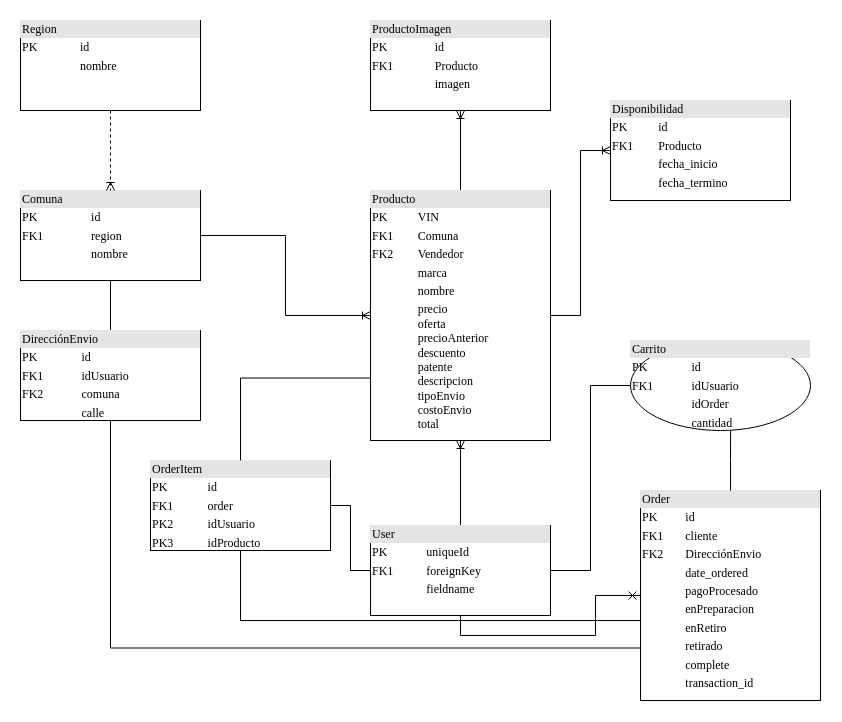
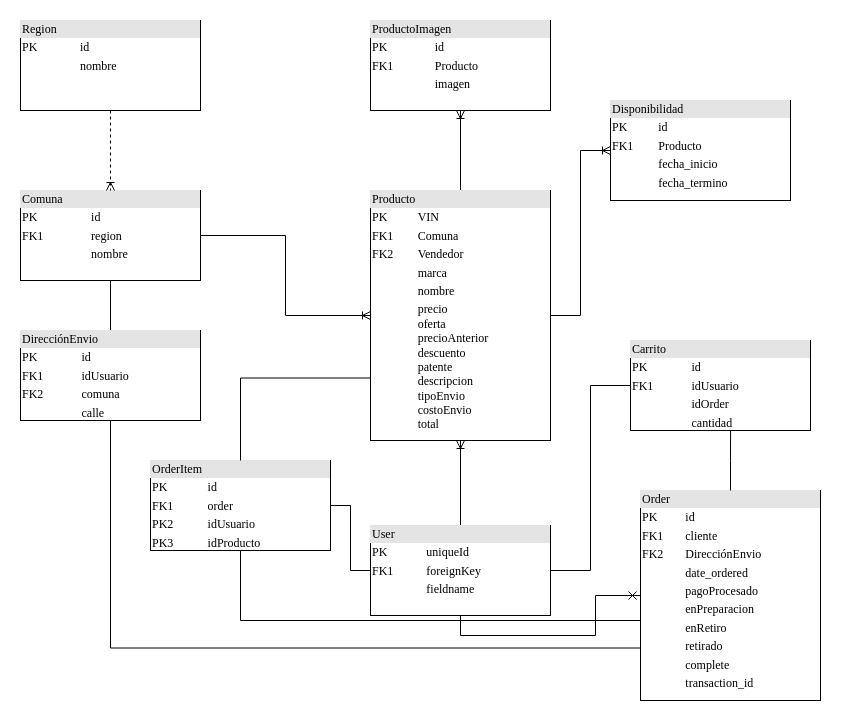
  <mxCell id="0" />
  <mxCell id="1" parent="0" />
  <mxCell id="2" style="edgeStyle=orthogonalEdgeStyle;rounded=0;orthogonalLoop=1;jettySize=auto;html=1;exitX=1;exitY=0.5;exitDx=0;exitDy=0;entryX=0;entryY=0.5;entryDx=0;entryDy=0;endArrow=ERoneToMany;endFill=0;" edge="1" parent="1" source="3" target="7"><mxGeometry relative="1" as="geometry" /></mxCell>
  <mxCell id="3" value="&lt;div style=&quot;box-sizing:border-box;width:100%;background:#e4e4e4;padding:2px;&quot;&gt;Comuna&lt;/div&gt;&lt;table style=&quot;width:100%;font-size:1em;&quot; cellpadding=&quot;2&quot; cellspacing=&quot;0&quot;&gt;&lt;tbody&gt;&lt;tr&gt;&lt;td&gt;PK&lt;/td&gt;&lt;td&gt;id&lt;/td&gt;&lt;/tr&gt;&lt;tr&gt;&lt;td&gt;FK1&lt;/td&gt;&lt;td&gt;region&lt;/td&gt;&lt;/tr&gt;&lt;tr&gt;&lt;td&gt;&lt;/td&gt;&lt;td&gt;nombre&lt;/td&gt;&lt;/tr&gt;&lt;/tbody&gt;&lt;/table&gt;" style="verticalAlign=top;align=left;overflow=fill;html=1;rounded=0;shadow=0;comic=0;labelBackgroundColor=none;strokeWidth=1;fontFamily=Verdana;fontSize=12" vertex="1" parent="1"><mxGeometry x="20" y="190" width="180" height="90" as="geometry" /></mxCell>
  <mxCell id="4" value="" style="edgeStyle=orthogonalEdgeStyle;rounded=0;orthogonalLoop=1;jettySize=auto;html=1;endArrow=ERoneToMany;endFill=0;dashed=1;" edge="1" parent="1" source="5" target="3"><mxGeometry relative="1" as="geometry" /></mxCell>
  <mxCell id="5" value="&lt;div style=&quot;box-sizing:border-box;width:100%;background:#e4e4e4;padding:2px;&quot;&gt;Region&lt;/div&gt;&lt;table style=&quot;width:100%;font-size:1em;&quot; cellpadding=&quot;2&quot; cellspacing=&quot;0&quot;&gt;&lt;tbody&gt;&lt;tr&gt;&lt;td&gt;PK&lt;/td&gt;&lt;td&gt;id&lt;/td&gt;&lt;/tr&gt;&lt;tr&gt;&lt;td&gt;&lt;br&gt;&lt;/td&gt;&lt;td&gt;nombre&lt;/td&gt;&lt;/tr&gt;&lt;tr&gt;&lt;td&gt;&lt;/td&gt;&lt;td&gt;&lt;br&gt;&lt;/td&gt;&lt;/tr&gt;&lt;/tbody&gt;&lt;/table&gt;" style="verticalAlign=top;align=left;overflow=fill;html=1;rounded=0;shadow=0;comic=0;labelBackgroundColor=none;strokeWidth=1;fontFamily=Verdana;fontSize=12" vertex="1" parent="1"><mxGeometry x="20" y="20" width="180" height="90" as="geometry" /></mxCell>
  <mxCell id="6" value="" style="edgeStyle=orthogonalEdgeStyle;rounded=0;orthogonalLoop=1;jettySize=auto;html=1;endArrow=ERoneToMany;endFill=0;" edge="1" parent="1" source="7" target="8"><mxGeometry relative="1" as="geometry" /></mxCell>
  <mxCell id="7" value="&lt;div style=&quot;box-sizing:border-box;width:100%;background:#e4e4e4;padding:2px;&quot;&gt;Producto&lt;/div&gt;&lt;table style=&quot;width:100%;font-size:1em;&quot; cellpadding=&quot;2&quot; cellspacing=&quot;0&quot;&gt;&lt;tbody&gt;&lt;tr&gt;&lt;td&gt;PK&lt;/td&gt;&lt;td&gt;VIN&lt;/td&gt;&lt;/tr&gt;&lt;tr&gt;&lt;td&gt;FK1&lt;/td&gt;&lt;td&gt;Comuna&lt;/td&gt;&lt;/tr&gt;&lt;tr&gt;&lt;td&gt;FK2&lt;/td&gt;&lt;td&gt;Vendedor&lt;/td&gt;&lt;/tr&gt;&lt;tr&gt;&lt;td&gt;&lt;br&gt;&lt;/td&gt;&lt;td&gt;marca&lt;/td&gt;&lt;/tr&gt;&lt;tr&gt;&lt;td&gt;&lt;br&gt;&lt;/td&gt;&lt;td&gt;nombre&lt;/td&gt;&lt;/tr&gt;&lt;tr&gt;&lt;td&gt;&lt;br&gt;&lt;/td&gt;&lt;td&gt;precio&lt;br&gt;oferta&lt;br&gt;precioAnterior&lt;br&gt;descuento&lt;br&gt;patente&lt;br&gt;descripcion&lt;br&gt;tipoEnvio&lt;br&gt;costoEnvio&lt;br&gt;total&lt;br&gt;&lt;/td&gt;&lt;/tr&gt;&lt;/tbody&gt;&lt;/table&gt;" style="verticalAlign=top;align=left;overflow=fill;html=1;rounded=0;shadow=0;comic=0;labelBackgroundColor=none;strokeWidth=1;fontFamily=Verdana;fontSize=12" vertex="1" parent="1"><mxGeometry x="370" y="190" width="180" height="250" as="geometry" /></mxCell>
  <mxCell id="8" value="&lt;div style=&quot;box-sizing:border-box;width:100%;background:#e4e4e4;padding:2px;&quot;&gt;ProductoImagen&lt;/div&gt;&lt;table style=&quot;width:100%;font-size:1em;&quot; cellpadding=&quot;2&quot; cellspacing=&quot;0&quot;&gt;&lt;tbody&gt;&lt;tr&gt;&lt;td&gt;PK&lt;/td&gt;&lt;td&gt;id&lt;/td&gt;&lt;/tr&gt;&lt;tr&gt;&lt;td&gt;FK1&lt;/td&gt;&lt;td&gt;Producto&lt;/td&gt;&lt;/tr&gt;&lt;tr&gt;&lt;td&gt;&lt;/td&gt;&lt;td&gt;imagen&lt;/td&gt;&lt;/tr&gt;&lt;/tbody&gt;&lt;/table&gt;" style="verticalAlign=top;align=left;overflow=fill;html=1;rounded=0;shadow=0;comic=0;labelBackgroundColor=none;strokeWidth=1;fontFamily=Verdana;fontSize=12" vertex="1" parent="1"><mxGeometry x="370" y="20" width="180" height="90" as="geometry" /></mxCell>
  <mxCell id="9" value="" style="edgeStyle=orthogonalEdgeStyle;rounded=0;orthogonalLoop=1;jettySize=auto;html=1;endArrow=none;endFill=0;startArrow=ERoneToMany;startFill=0;" edge="1" parent="1" source="10" target="7"><mxGeometry relative="1" as="geometry" /></mxCell>
  <mxCell id="10" value="&lt;div style=&quot;box-sizing:border-box;width:100%;background:#e4e4e4;padding:2px;&quot;&gt;Disponibilidad&lt;/div&gt;&lt;table style=&quot;width:100%;font-size:1em;&quot; cellpadding=&quot;2&quot; cellspacing=&quot;0&quot;&gt;&lt;tbody&gt;&lt;tr&gt;&lt;td&gt;PK&lt;/td&gt;&lt;td&gt;id&lt;/td&gt;&lt;/tr&gt;&lt;tr&gt;&lt;td&gt;FK1&lt;/td&gt;&lt;td&gt;Producto&lt;/td&gt;&lt;/tr&gt;&lt;tr&gt;&lt;td&gt;&lt;/td&gt;&lt;td&gt;fecha_inicio&lt;/td&gt;&lt;/tr&gt;&lt;tr&gt;&lt;td&gt;&lt;br&gt;&lt;/td&gt;&lt;td&gt;fecha_termino&lt;/td&gt;&lt;/tr&gt;&lt;/tbody&gt;&lt;/table&gt;" style="verticalAlign=top;align=left;overflow=fill;html=1;rounded=0;shadow=0;comic=0;labelBackgroundColor=none;strokeWidth=1;fontFamily=Verdana;fontSize=12" vertex="1" parent="1"><mxGeometry x="610" y="100" width="180" height="100" as="geometry" /></mxCell>
- <mxCell id="11" value="&lt;div style=&quot;box-sizing:border-box;width:100%;background:#e4e4e4;padding:2px;&quot;&gt;Carrito&lt;/div&gt;&lt;table style=&quot;width:100%;font-size:1em;&quot; cellpadding=&quot;2&quot; cellspacing=&quot;0&quot;&gt;&lt;tbody&gt;&lt;tr&gt;&lt;td&gt;PK&lt;/td&gt;&lt;td&gt;id&lt;/td&gt;&lt;/tr&gt;&lt;tr&gt;&lt;td&gt;FK1&lt;/td&gt;&lt;td&gt;idUsuario&lt;/td&gt;&lt;/tr&gt;&lt;tr&gt;&lt;td&gt;&lt;/td&gt;&lt;td&gt;idOrder&lt;/td&gt;&lt;/tr&gt;&lt;tr&gt;&lt;td&gt;&lt;br&gt;&lt;/td&gt;&lt;td&gt;cantidad&lt;/td&gt;&lt;/tr&gt;&lt;/tbody&gt;&lt;/table&gt;" style="ellipse;verticalAlign=top;align=left;overflow=fill;html=1;shadow=0;comic=0;labelBackgroundColor=none;strokeWidth=1;fontFamily=Verdana;fontSize=12;" vertex="1" parent="1"><mxGeometry x="630" y="340" width="180" height="90" as="geometry" /></mxCell>
+ <mxCell id="11" value="&lt;div style=&quot;box-sizing:border-box;width:100%;background:#e4e4e4;padding:2px;&quot;&gt;Carrito&lt;/div&gt;&lt;table style=&quot;width:100%;font-size:1em;&quot; cellpadding=&quot;2&quot; cellspacing=&quot;0&quot;&gt;&lt;tbody&gt;&lt;tr&gt;&lt;td&gt;PK&lt;/td&gt;&lt;td&gt;id&lt;/td&gt;&lt;/tr&gt;&lt;tr&gt;&lt;td&gt;FK1&lt;/td&gt;&lt;td&gt;idUsuario&lt;/td&gt;&lt;/tr&gt;&lt;tr&gt;&lt;td&gt;&lt;/td&gt;&lt;td&gt;idOrder&lt;/td&gt;&lt;/tr&gt;&lt;tr&gt;&lt;td&gt;&lt;br&gt;&lt;/td&gt;&lt;td&gt;cantidad&lt;/td&gt;&lt;/tr&gt;&lt;/tbody&gt;&lt;/table&gt;" style="verticalAlign=top;align=left;overflow=fill;html=1;rounded=0;shadow=0;comic=0;labelBackgroundColor=none;strokeWidth=1;fontFamily=Verdana;fontSize=12" vertex="1" parent="1"><mxGeometry x="630" y="340" width="180" height="90" as="geometry" /></mxCell>
  <mxCell id="12" value="" style="edgeStyle=orthogonalEdgeStyle;rounded=0;orthogonalLoop=1;jettySize=auto;html=1;endArrow=none;endFill=0;" edge="1" parent="1" source="13" target="3"><mxGeometry relative="1" as="geometry" /></mxCell>
  <mxCell id="13" value="&lt;div style=&quot;box-sizing:border-box;width:100%;background:#e4e4e4;padding:2px;&quot;&gt;DirecciónEnvio&lt;/div&gt;&lt;table style=&quot;width:100%;font-size:1em;&quot; cellpadding=&quot;2&quot; cellspacing=&quot;0&quot;&gt;&lt;tbody&gt;&lt;tr&gt;&lt;td&gt;PK&lt;/td&gt;&lt;td&gt;id&lt;/td&gt;&lt;/tr&gt;&lt;tr&gt;&lt;td&gt;FK1&lt;/td&gt;&lt;td&gt;idUsuario&lt;/td&gt;&lt;/tr&gt;&lt;tr&gt;&lt;td&gt;FK2&lt;/td&gt;&lt;td&gt;comuna&lt;/td&gt;&lt;/tr&gt;&lt;tr&gt;&lt;td&gt;&lt;/td&gt;&lt;td&gt;calle&lt;/td&gt;&lt;/tr&gt;&lt;/tbody&gt;&lt;/table&gt;" style="verticalAlign=top;align=left;overflow=fill;html=1;rounded=0;shadow=0;comic=0;labelBackgroundColor=none;strokeWidth=1;fontFamily=Verdana;fontSize=12" vertex="1" parent="1"><mxGeometry x="20" y="330" width="180" height="90" as="geometry" /></mxCell>
  <mxCell id="14" style="edgeStyle=orthogonalEdgeStyle;rounded=0;orthogonalLoop=1;jettySize=auto;html=1;exitX=0;exitY=0.75;exitDx=0;exitDy=0;entryX=0.5;entryY=1;entryDx=0;entryDy=0;endArrow=none;endFill=0;" edge="1" parent="1" source="15" target="13"><mxGeometry relative="1" as="geometry" /></mxCell>
  <mxCell id="15" value="&lt;div style=&quot;box-sizing:border-box;width:100%;background:#e4e4e4;padding:2px;&quot;&gt;Order&lt;/div&gt;&lt;table style=&quot;width:100%;font-size:1em;&quot; cellpadding=&quot;2&quot; cellspacing=&quot;0&quot;&gt;&lt;tbody&gt;&lt;tr&gt;&lt;td&gt;PK&lt;/td&gt;&lt;td&gt;id&lt;/td&gt;&lt;/tr&gt;&lt;tr&gt;&lt;td&gt;FK1&lt;/td&gt;&lt;td&gt;cliente&lt;/td&gt;&lt;/tr&gt;&lt;tr&gt;&lt;td&gt;FK2&lt;/td&gt;&lt;td&gt;DirecciónEnvio&lt;/td&gt;&lt;/tr&gt;&lt;tr&gt;&lt;td&gt;&lt;br&gt;&lt;/td&gt;&lt;td&gt;date_ordered&lt;/td&gt;&lt;/tr&gt;&lt;tr&gt;&lt;td&gt;&lt;br&gt;&lt;/td&gt;&lt;td&gt;pagoProcesado&lt;/td&gt;&lt;/tr&gt;&lt;tr&gt;&lt;td&gt;&lt;br&gt;&lt;/td&gt;&lt;td&gt;enPreparacion&lt;/td&gt;&lt;/tr&gt;&lt;tr&gt;&lt;td&gt;&lt;br&gt;&lt;/td&gt;&lt;td&gt;enRetiro&lt;/td&gt;&lt;/tr&gt;&lt;tr&gt;&lt;td&gt;&lt;br&gt;&lt;/td&gt;&lt;td&gt;retirado&lt;/td&gt;&lt;/tr&gt;&lt;tr&gt;&lt;td&gt;&lt;br&gt;&lt;/td&gt;&lt;td&gt;complete&lt;/td&gt;&lt;/tr&gt;&lt;tr&gt;&lt;td&gt;&lt;br&gt;&lt;/td&gt;&lt;td&gt;transaction_id&lt;/td&gt;&lt;/tr&gt;&lt;/tbody&gt;&lt;/table&gt;" style="verticalAlign=top;align=left;overflow=fill;html=1;rounded=0;shadow=0;comic=0;labelBackgroundColor=none;strokeWidth=1;fontFamily=Verdana;fontSize=12" vertex="1" parent="1"><mxGeometry x="640" y="490" width="180" height="210" as="geometry" /></mxCell>
  <mxCell id="16" value="" style="edgeStyle=orthogonalEdgeStyle;rounded=0;orthogonalLoop=1;jettySize=auto;html=1;endArrow=none;endFill=0;exitX=0.5;exitY=1;exitDx=0;exitDy=0;" edge="1" parent="1" source="18" target="15"><mxGeometry relative="1" as="geometry"><Array as="points"><mxPoint x="240" y="620" /></Array></mxGeometry></mxCell>
  <mxCell id="17" value="" style="edgeStyle=orthogonalEdgeStyle;rounded=0;orthogonalLoop=1;jettySize=auto;html=1;endArrow=none;endFill=0;" edge="1" parent="1" source="18" target="22"><mxGeometry relative="1" as="geometry" /></mxCell>
  <mxCell id="18" value="&lt;div style=&quot;box-sizing:border-box;width:100%;background:#e4e4e4;padding:2px;&quot;&gt;OrderItem&lt;/div&gt;&lt;table style=&quot;width:100%;font-size:1em;&quot; cellpadding=&quot;2&quot; cellspacing=&quot;0&quot;&gt;&lt;tbody&gt;&lt;tr&gt;&lt;td&gt;PK&lt;/td&gt;&lt;td&gt;id&lt;/td&gt;&lt;/tr&gt;&lt;tr&gt;&lt;td&gt;FK1&lt;/td&gt;&lt;td&gt;order&lt;/td&gt;&lt;/tr&gt;&lt;tr&gt;&lt;td&gt;PK2&lt;/td&gt;&lt;td&gt;idUsuario&lt;/td&gt;&lt;/tr&gt;&lt;tr&gt;&lt;td&gt;PK3&lt;/td&gt;&lt;td&gt;idProducto&lt;/td&gt;&lt;/tr&gt;&lt;tr&gt;&lt;td&gt;&lt;br&gt;&lt;/td&gt;&lt;td&gt;cantidad&lt;/td&gt;&lt;/tr&gt;&lt;/tbody&gt;&lt;/table&gt;" style="verticalAlign=top;align=left;overflow=fill;html=1;rounded=0;shadow=0;comic=0;labelBackgroundColor=none;strokeWidth=1;fontFamily=Verdana;fontSize=12" vertex="1" parent="1"><mxGeometry x="150" y="460" width="180" height="90" as="geometry" /></mxCell>
  <mxCell id="19" value="" style="edgeStyle=orthogonalEdgeStyle;rounded=0;orthogonalLoop=1;jettySize=auto;html=1;endArrow=ERoneToMany;endFill=0;startArrow=baseDash;startFill=0;" edge="1" parent="1" source="22" target="7"><mxGeometry relative="1" as="geometry" /></mxCell>
  <mxCell id="20" style="edgeStyle=orthogonalEdgeStyle;rounded=0;orthogonalLoop=1;jettySize=auto;html=1;exitX=1;exitY=0.5;exitDx=0;exitDy=0;entryX=0;entryY=0.5;entryDx=0;entryDy=0;endArrow=none;endFill=0;" edge="1" parent="1" source="22" target="11"><mxGeometry relative="1" as="geometry" /></mxCell>
  <mxCell id="21" style="edgeStyle=orthogonalEdgeStyle;rounded=0;orthogonalLoop=1;jettySize=auto;html=1;exitX=0.5;exitY=1;exitDx=0;exitDy=0;entryX=0;entryY=0.5;entryDx=0;entryDy=0;endArrow=cross;endFill=0;" edge="1" parent="1" source="22" target="15"><mxGeometry relative="1" as="geometry" /></mxCell>
  <mxCell id="22" value="&lt;div style=&quot;box-sizing:border-box;width:100%;background:#e4e4e4;padding:2px;&quot;&gt;User&lt;/div&gt;&lt;table style=&quot;width:100%;font-size:1em;&quot; cellpadding=&quot;2&quot; cellspacing=&quot;0&quot;&gt;&lt;tbody&gt;&lt;tr&gt;&lt;td&gt;PK&lt;/td&gt;&lt;td&gt;uniqueId&lt;/td&gt;&lt;/tr&gt;&lt;tr&gt;&lt;td&gt;FK1&lt;/td&gt;&lt;td&gt;foreignKey&lt;/td&gt;&lt;/tr&gt;&lt;tr&gt;&lt;td&gt;&lt;/td&gt;&lt;td&gt;fieldname&lt;/td&gt;&lt;/tr&gt;&lt;/tbody&gt;&lt;/table&gt;" style="verticalAlign=top;align=left;overflow=fill;html=1;rounded=0;shadow=0;comic=0;labelBackgroundColor=none;strokeWidth=1;fontFamily=Verdana;fontSize=12" vertex="1" parent="1"><mxGeometry x="370" y="525" width="180" height="90" as="geometry" /></mxCell>
  <mxCell id="23" style="edgeStyle=orthogonalEdgeStyle;rounded=0;orthogonalLoop=1;jettySize=auto;html=1;exitX=0.5;exitY=0;exitDx=0;exitDy=0;entryX=0.556;entryY=1;entryDx=0;entryDy=0;entryPerimeter=0;endArrow=none;endFill=0;" edge="1" parent="1" source="15" target="11"><mxGeometry relative="1" as="geometry" /></mxCell>
  <mxCell id="24" style="edgeStyle=orthogonalEdgeStyle;rounded=0;orthogonalLoop=1;jettySize=auto;html=1;exitX=0;exitY=0.75;exitDx=0;exitDy=0;endArrow=none;endFill=0;entryX=0.5;entryY=0;entryDx=0;entryDy=0;" edge="1" parent="1" source="7" target="18"><mxGeometry relative="1" as="geometry"><mxPoint x="260" y="430" as="targetPoint" /></mxGeometry></mxCell>
